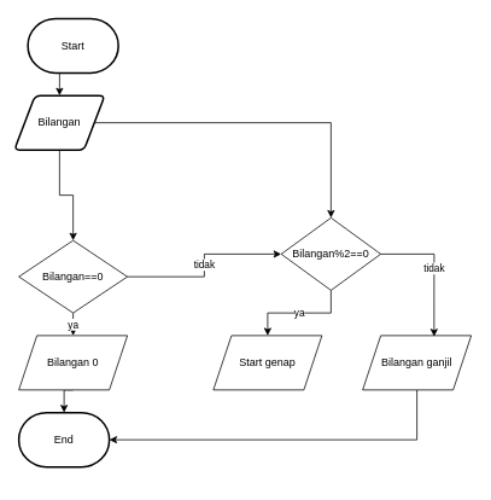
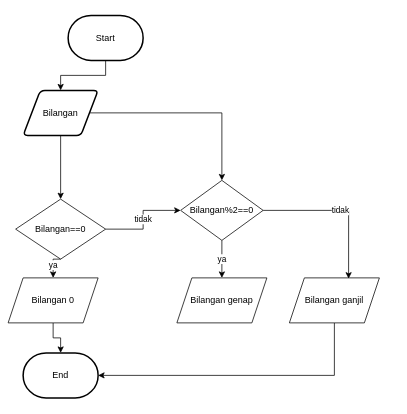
  <mxCell id="0" />
  <mxCell id="1" parent="0" />
  <mxCell id="2" style="edgeStyle=orthogonalEdgeStyle;rounded=0;orthogonalLoop=1;jettySize=auto;html=1;exitX=0.5;exitY=1;exitDx=0;exitDy=0;exitPerimeter=0;entryX=0.5;entryY=0;entryDx=0;entryDy=0;" edge="1" parent="1" source="3" target="6"><mxGeometry relative="1" as="geometry" /></mxCell>
- <mxCell id="3" value="Start" style="strokeWidth=2;html=1;shape=mxgraph.flowchart.terminator;whiteSpace=wrap;" parent="1" vertex="1"><mxGeometry x="30" y="20" width="100" height="60" as="geometry" /></mxCell>
+ <mxCell id="3" value="Start" style="strokeWidth=2;html=1;shape=mxgraph.flowchart.terminator;whiteSpace=wrap;" parent="1" vertex="1"><mxGeometry x="90" y="20" width="100" height="60" as="geometry" /></mxCell>
  <mxCell id="4" style="edgeStyle=orthogonalEdgeStyle;rounded=0;orthogonalLoop=1;jettySize=auto;html=1;exitX=0.5;exitY=1;exitDx=0;exitDy=0;entryX=0.5;entryY=0;entryDx=0;entryDy=0;" edge="1" parent="1" source="6" target="7"><mxGeometry relative="1" as="geometry"><mxPoint x="80" y="230" as="targetPoint" /></mxGeometry></mxCell>
  <mxCell id="5" style="edgeStyle=orthogonalEdgeStyle;rounded=0;orthogonalLoop=1;jettySize=auto;html=1;exitX=1;exitY=0.5;exitDx=0;exitDy=0;entryX=0.5;entryY=0;entryDx=0;entryDy=0;" edge="1" parent="1" source="6" target="8"><mxGeometry relative="1" as="geometry" /></mxCell>
- <mxCell id="6" value="Bilangan" style="shape=parallelogram;html=1;strokeWidth=2;perimeter=parallelogramPerimeter;whiteSpace=wrap;rounded=1;arcSize=12;size=0.23;" parent="1" vertex="1"><mxGeometry x="15" y="105" width="100" height="60" as="geometry" /></mxCell>
+ <mxCell id="6" value="Bilangan" style="shape=parallelogram;html=1;strokeWidth=2;perimeter=parallelogramPerimeter;whiteSpace=wrap;rounded=1;arcSize=12;size=0.23;" parent="1" vertex="1"><mxGeometry x="30" y="120" width="100" height="60" as="geometry" /></mxCell>
  <mxCell id="7" value="Bilangan==0" style="rhombus;whiteSpace=wrap;html=1;" vertex="1" parent="1"><mxGeometry x="20" y="265" width="120" height="80" as="geometry" /></mxCell>
- <mxCell id="8" value="Bilangan%2==0" style="rhombus;whiteSpace=wrap;html=1;" vertex="1" parent="1"><mxGeometry x="310" y="240" width="110" height="80" as="geometry" /></mxCell>
+ <mxCell id="8" value="Bilangan%2==0" style="rhombus;whiteSpace=wrap;html=1;" vertex="1" parent="1"><mxGeometry x="240" y="240" width="110" height="80" as="geometry" /></mxCell>
  <mxCell id="9" style="edgeStyle=orthogonalEdgeStyle;rounded=0;orthogonalLoop=1;jettySize=auto;html=1;exitX=0.5;exitY=1;exitDx=0;exitDy=0;entryX=0.5;entryY=0;entryDx=0;entryDy=0;entryPerimeter=0;" edge="1" parent="1" source="10" target="15"><mxGeometry relative="1" as="geometry" /></mxCell>
- <mxCell id="10" value="Bilangan 0" style="shape=parallelogram;perimeter=parallelogramPerimeter;whiteSpace=wrap;html=1;fixedSize=1;" vertex="1" parent="1"><mxGeometry x="20" y="370" width="120" height="60" as="geometry" /></mxCell>
+ <mxCell id="10" value="Bilangan 0" style="shape=parallelogram;perimeter=parallelogramPerimeter;whiteSpace=wrap;html=1;fixedSize=1;" vertex="1" parent="1"><mxGeometry x="10" y="370" width="120" height="60" as="geometry" /></mxCell>
  <mxCell id="11" value="tidak" style="edgeStyle=orthogonalEdgeStyle;rounded=0;orthogonalLoop=1;jettySize=auto;html=1;exitX=1;exitY=0.5;exitDx=0;exitDy=0;entryX=0;entryY=0.5;entryDx=0;entryDy=0;" edge="1" parent="1" source="7" target="8"><mxGeometry relative="1" as="geometry" /></mxCell>
- <mxCell id="12" value="Start genap" style="shape=parallelogram;perimeter=parallelogramPerimeter;whiteSpace=wrap;html=1;fixedSize=1;" vertex="1" parent="1"><mxGeometry x="235" y="370" width="120" height="60" as="geometry" /></mxCell>
+ <mxCell id="12" value="Bilangan genap" style="shape=parallelogram;perimeter=parallelogramPerimeter;whiteSpace=wrap;html=1;fixedSize=1;" vertex="1" parent="1"><mxGeometry x="235" y="370" width="120" height="60" as="geometry" /></mxCell>
  <mxCell id="13" style="edgeStyle=orthogonalEdgeStyle;rounded=0;orthogonalLoop=1;jettySize=auto;html=1;exitX=0.5;exitY=1;exitDx=0;exitDy=0;entryX=1;entryY=0.5;entryDx=0;entryDy=0;entryPerimeter=0;" edge="1" parent="1" source="14" target="15"><mxGeometry relative="1" as="geometry" /></mxCell>
- <mxCell id="14" value="Bilangan ganjil" style="shape=parallelogram;perimeter=parallelogramPerimeter;whiteSpace=wrap;html=1;fixedSize=1;" vertex="1" parent="1"><mxGeometry x="400" y="370" width="120" height="60" as="geometry" /></mxCell>
- <mxCell id="15" value="End" style="strokeWidth=2;html=1;shape=mxgraph.flowchart.terminator;whiteSpace=wrap;" vertex="1" parent="1"><mxGeometry x="20" y="455" width="100" height="60" as="geometry" /></mxCell>
+ <mxCell id="14" value="Bilangan ganjil" style="shape=parallelogram;perimeter=parallelogramPerimeter;whiteSpace=wrap;html=1;fixedSize=1;" vertex="1" parent="1"><mxGeometry x="385" y="370" width="120" height="60" as="geometry" /></mxCell>
+ <mxCell id="15" value="End" style="strokeWidth=2;html=1;shape=mxgraph.flowchart.terminator;whiteSpace=wrap;" vertex="1" parent="1"><mxGeometry x="30" y="470" width="100" height="60" as="geometry" /></mxCell>
  <mxCell id="16" value="ya" style="edgeStyle=orthogonalEdgeStyle;rounded=0;orthogonalLoop=1;jettySize=auto;html=1;exitX=0.5;exitY=1;exitDx=0;exitDy=0;entryX=0.5;entryY=0;entryDx=0;entryDy=0;" edge="1" parent="1" source="7" target="10"><mxGeometry relative="1" as="geometry"><mxPoint x="80" y="360" as="targetPoint" /></mxGeometry></mxCell>
  <mxCell id="17" value="ya" style="edgeStyle=orthogonalEdgeStyle;rounded=0;orthogonalLoop=1;jettySize=auto;html=1;exitX=0.5;exitY=1;exitDx=0;exitDy=0;entryX=0.5;entryY=0;entryDx=0;entryDy=0;" edge="1" parent="1" source="8" target="12"><mxGeometry relative="1" as="geometry" /></mxCell>
  <mxCell id="18" value="tidak" style="edgeStyle=orthogonalEdgeStyle;rounded=0;orthogonalLoop=1;jettySize=auto;html=1;exitX=1;exitY=0.5;exitDx=0;exitDy=0;entryX=0.658;entryY=0.017;entryDx=0;entryDy=0;entryPerimeter=0;" edge="1" parent="1" source="8" target="14"><mxGeometry relative="1" as="geometry" /></mxCell>
